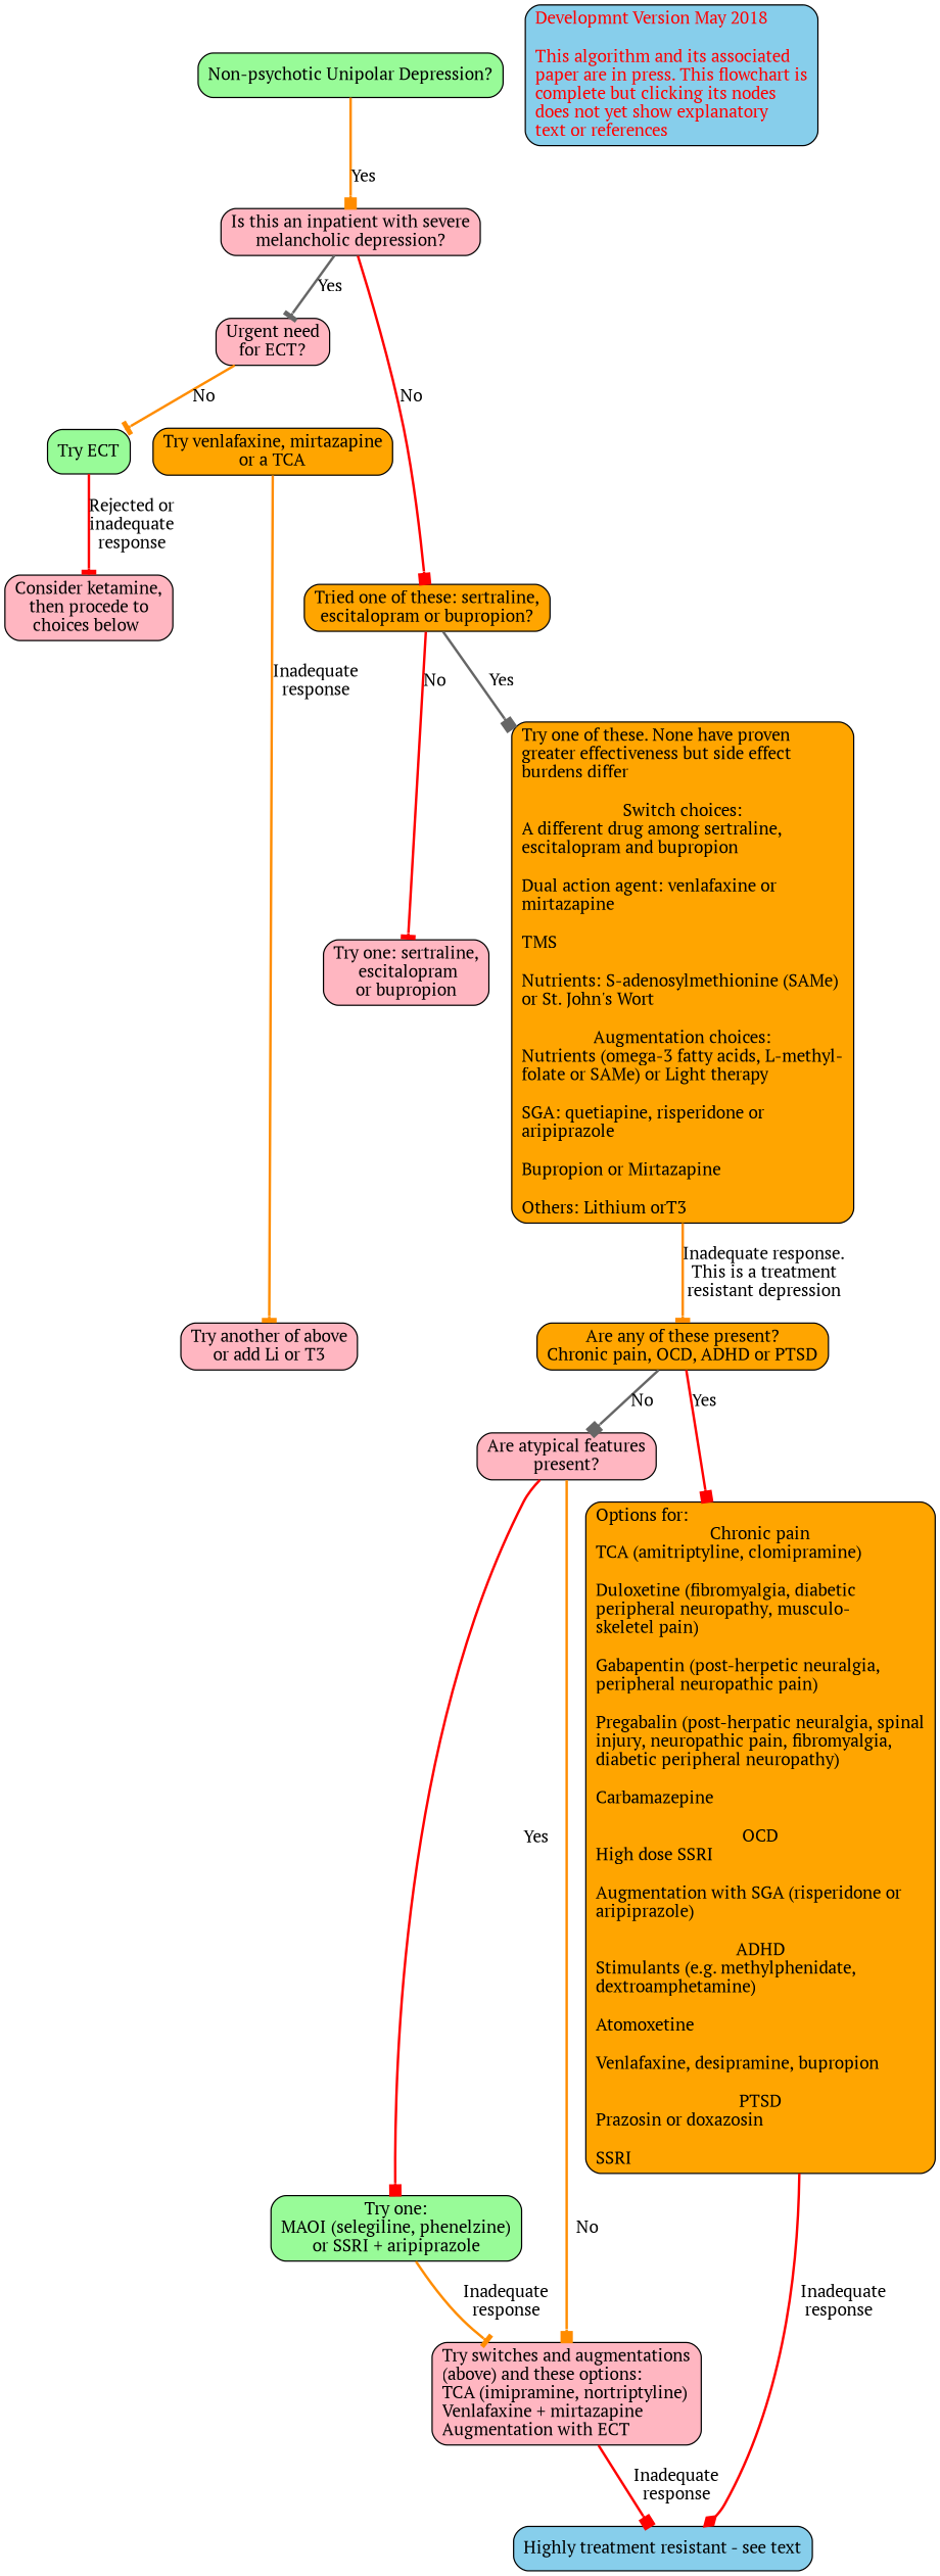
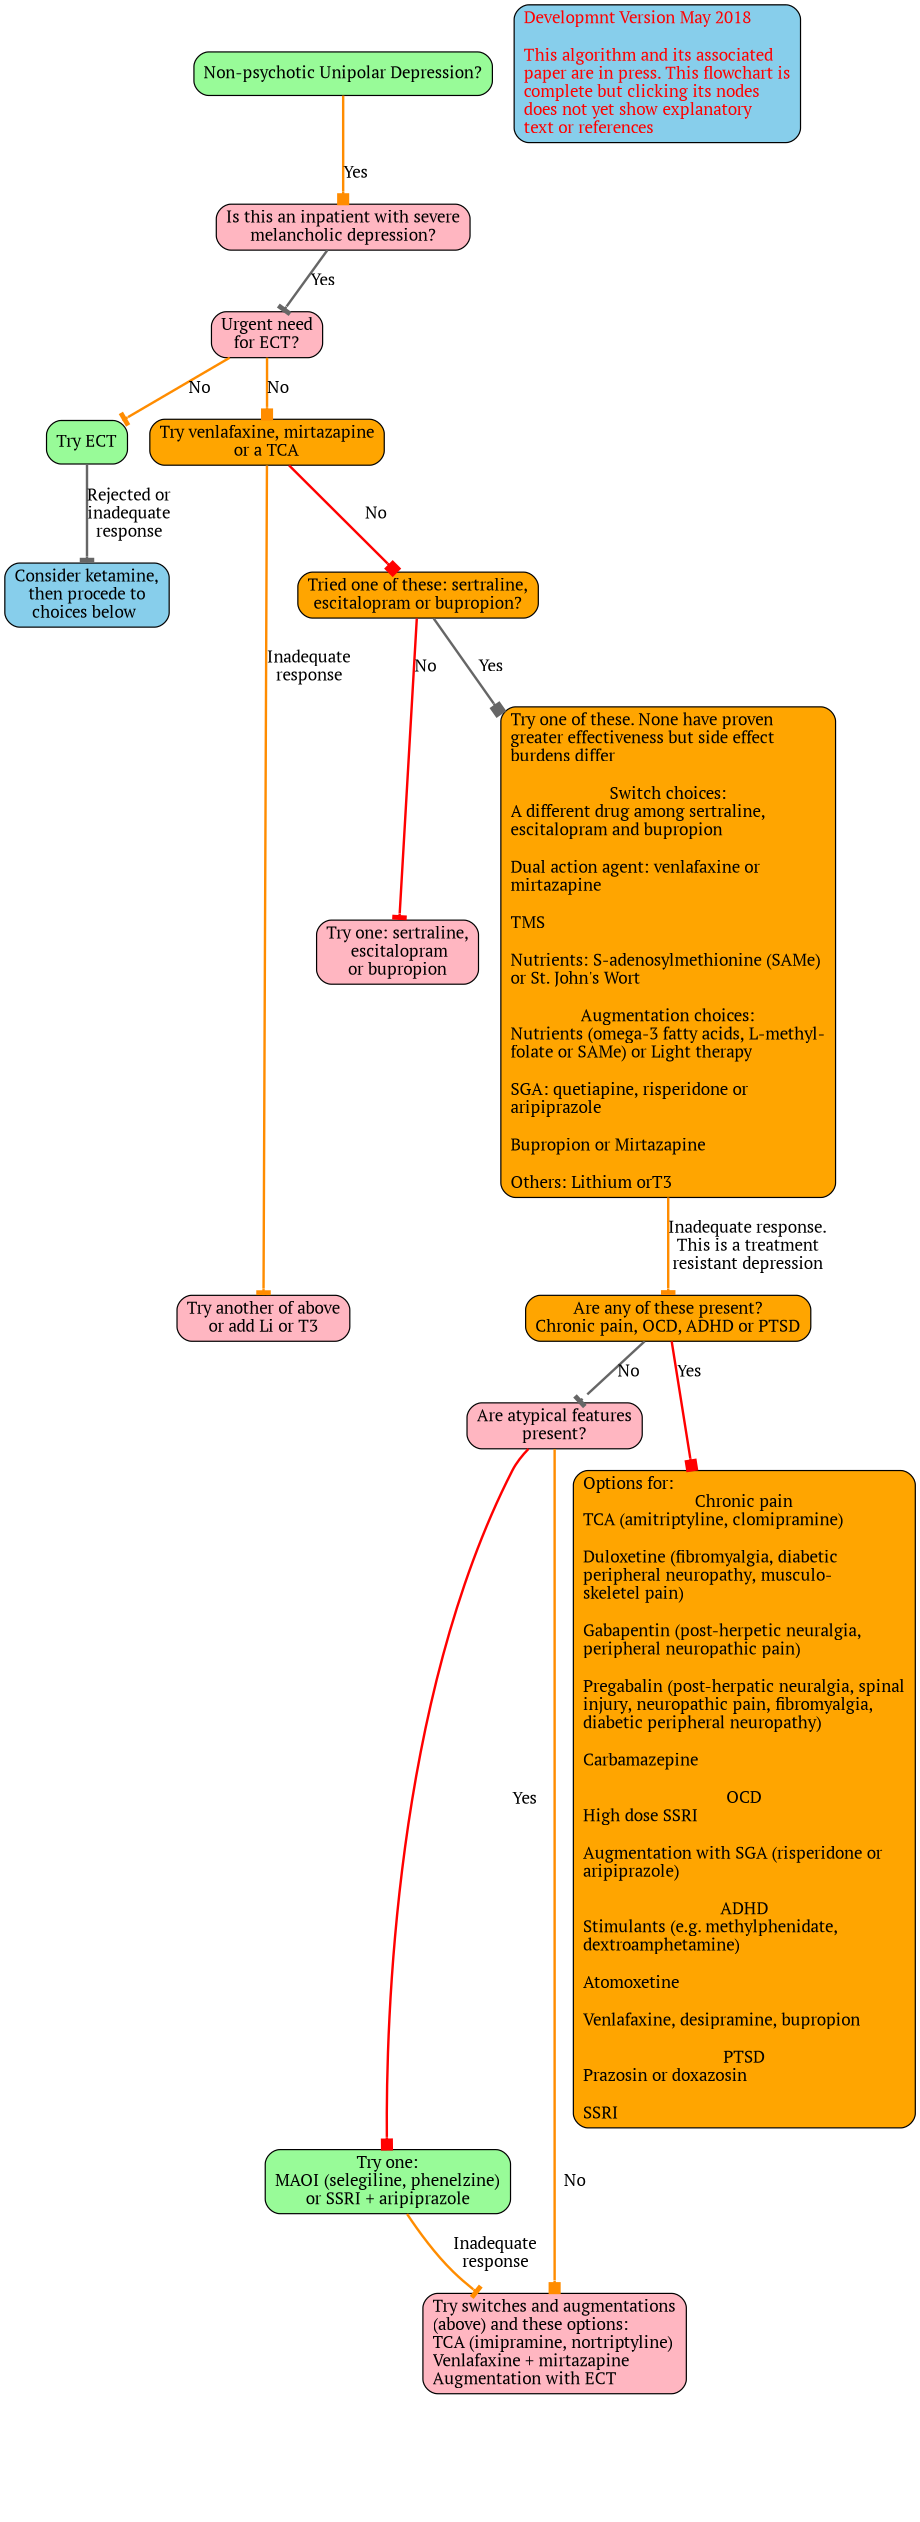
  digraph {
    compound=true
    fontname="PT Serif"
    fontsize=12.0
    node [fillcolor=lightpink fontname="PT Serif" shape=box style="rounded,filled"]
    edge [arrowhead=box color=darkorange fontname="PT Serif" shape=box style=bold]
    n1 [label="Try another of above\nor add Li or T3"]
    n2 [fillcolor=orange label="Are any of these present?\nChronic pain, OCD, ADHD or PTSD"]
    n3 [label="Are atypical features\npresent?"]
    n4 [fillcolor=orange label="Options for:\lChronic pain\nTCA (amitriptyline, clomipramine)\l\nDuloxetine (fibromyalgia, diabetic\lperipheral neuropathy, musculo-\lskeletel pain)\l\nGabapentin (post-herpetic neuralgia,\lperipheral neuropathic pain)\l\nPregabalin (post-herpatic neuralgia, spinal\linjury, neuropathic pain, fibromyalgia,\ldiabetic peripheral neuropathy)\l\nCarbamazepine\l\nOCD\nHigh dose SSRI\l\nAugmentation with SGA (risperidone or\laripiprazole)\l\nADHD\nStimulants (e.g. methylphenidate,\ldextroamphetamine)\l\nAtomoxetine\l\nVenlafaxine, desipramine, bupropion\l\nPTSD\nPrazosin or doxazosin\l\nSSRI\l"]
    n5 [fillcolor=skyblue fontcolor=red label="Developmnt Version May 2018\l\nThis algorithm and its associated\lpaper are in press. This flowchart is\lcomplete but clicking its nodes\ldoes not yet show explanatory\ltext or references\l"]
    n6 [fillcolor=palegreen label="Non-psychotic Unipolar Depression?"]
    n7 [label="Is this an inpatient with severe\nmelancholic depression?"]
    n8 [label="Urgent need\nfor ECT?"]
    n9 [fillcolor=orange label="Tried one of these: sertraline,\nescitalopram or bupropion?"]
    n10 [fillcolor=palegreen label="Try ECT"]
    n11 [fillcolor=orange label="Try venlafaxine, mirtazapine\nor a TCA"]
    n12 [label="Try one: sertraline,\n escitalopram\nor bupropion"]
    n13 [fillcolor=orange label="Try one of these. None have proven\lgreater effectiveness but side effect\lburdens differ\l\nSwitch choices:\nA different drug among sertraline,\lescitalopram and bupropion\l\nDual action agent: venlafaxine or\lmirtazapine\l\nTMS\l\nNutrients: S-adenosylmethionine (SAMe)\lor St. John's Wort\l\nAugmentation choices:\nNutrients (omega-3 fatty acids, L-methyl-\lfolate or SAMe) or Light therapy\l\nSGA: quetiapine, risperidone or\laripiprazole\l\nBupropion or Mirtazapine\l\nOthers: Lithium orT3\l"]
-   n14 [label="Consider ketamine,\nthen procede to\nchoices below "]
+   n14 [fillcolor=skyblue label="Consider ketamine,\nthen procede to\nchoices below "]
    n15 [fillcolor=palegreen label="Try one:\nMAOI (selegiline, phenelzine)\nor SSRI + aripiprazole"]
    n16 [label="Try switches and augmentations\l(above) and these options:\lTCA (imipramine, nortriptyline)\lVenlafaxine + mirtazapine\lAugmentation with ECT\l"]
-   n17 [fillcolor=skyblue label="Highly treatment resistant - see text"]
    subgraph sub_1 {
      rank=same
      n1
      n2
    }
-   n2 -> n3 [color=gray40 label=No]
+   n2 -> n3 [arrowhead=tee color=gray40 label=No]
    n2 -> n4 [color=red label=Yes]
    n3 -> n15 [color=red label=Yes]
    n3 -> n16 [label="  No"]
-   n4 -> n17 [arrowhead=diamond color=red label="  Inadequate\nresponse"]
    n6 -> n7 [label=Yes]
    n7 -> n8 [arrowhead=tee color=gray40 label=Yes]
-   n7 -> n9 [color=red label=No]
+   n11 -> n9 [color=red label=No]
    n8 -> n10 [arrowhead=tee label=No]
+   n8 -> n11 [label=No]
    n9 -> n12 [arrowhead=tee color=red label=No]
    n9 -> n13 [color=gray40 label=Yes]
-   n10 -> n14 [arrowhead=tee color=red label="Rejected or\ninadequate\nresponse"]
+   n10 -> n14 [arrowhead=tee color=gray40 label="Rejected or\ninadequate\nresponse"]
    n11 -> n1 [arrowhead=tee label="Inadequate\nresponse"]
    n13 -> n2 [arrowhead=tee label="Inadequate response.\nThis is a treatment\nresistant depression"]
    n15 -> n16 [arrowhead=tee label="Inadequate\nresponse"]
-   n16 -> n17 [color=red label="Inadequate\nresponse"]
  }
